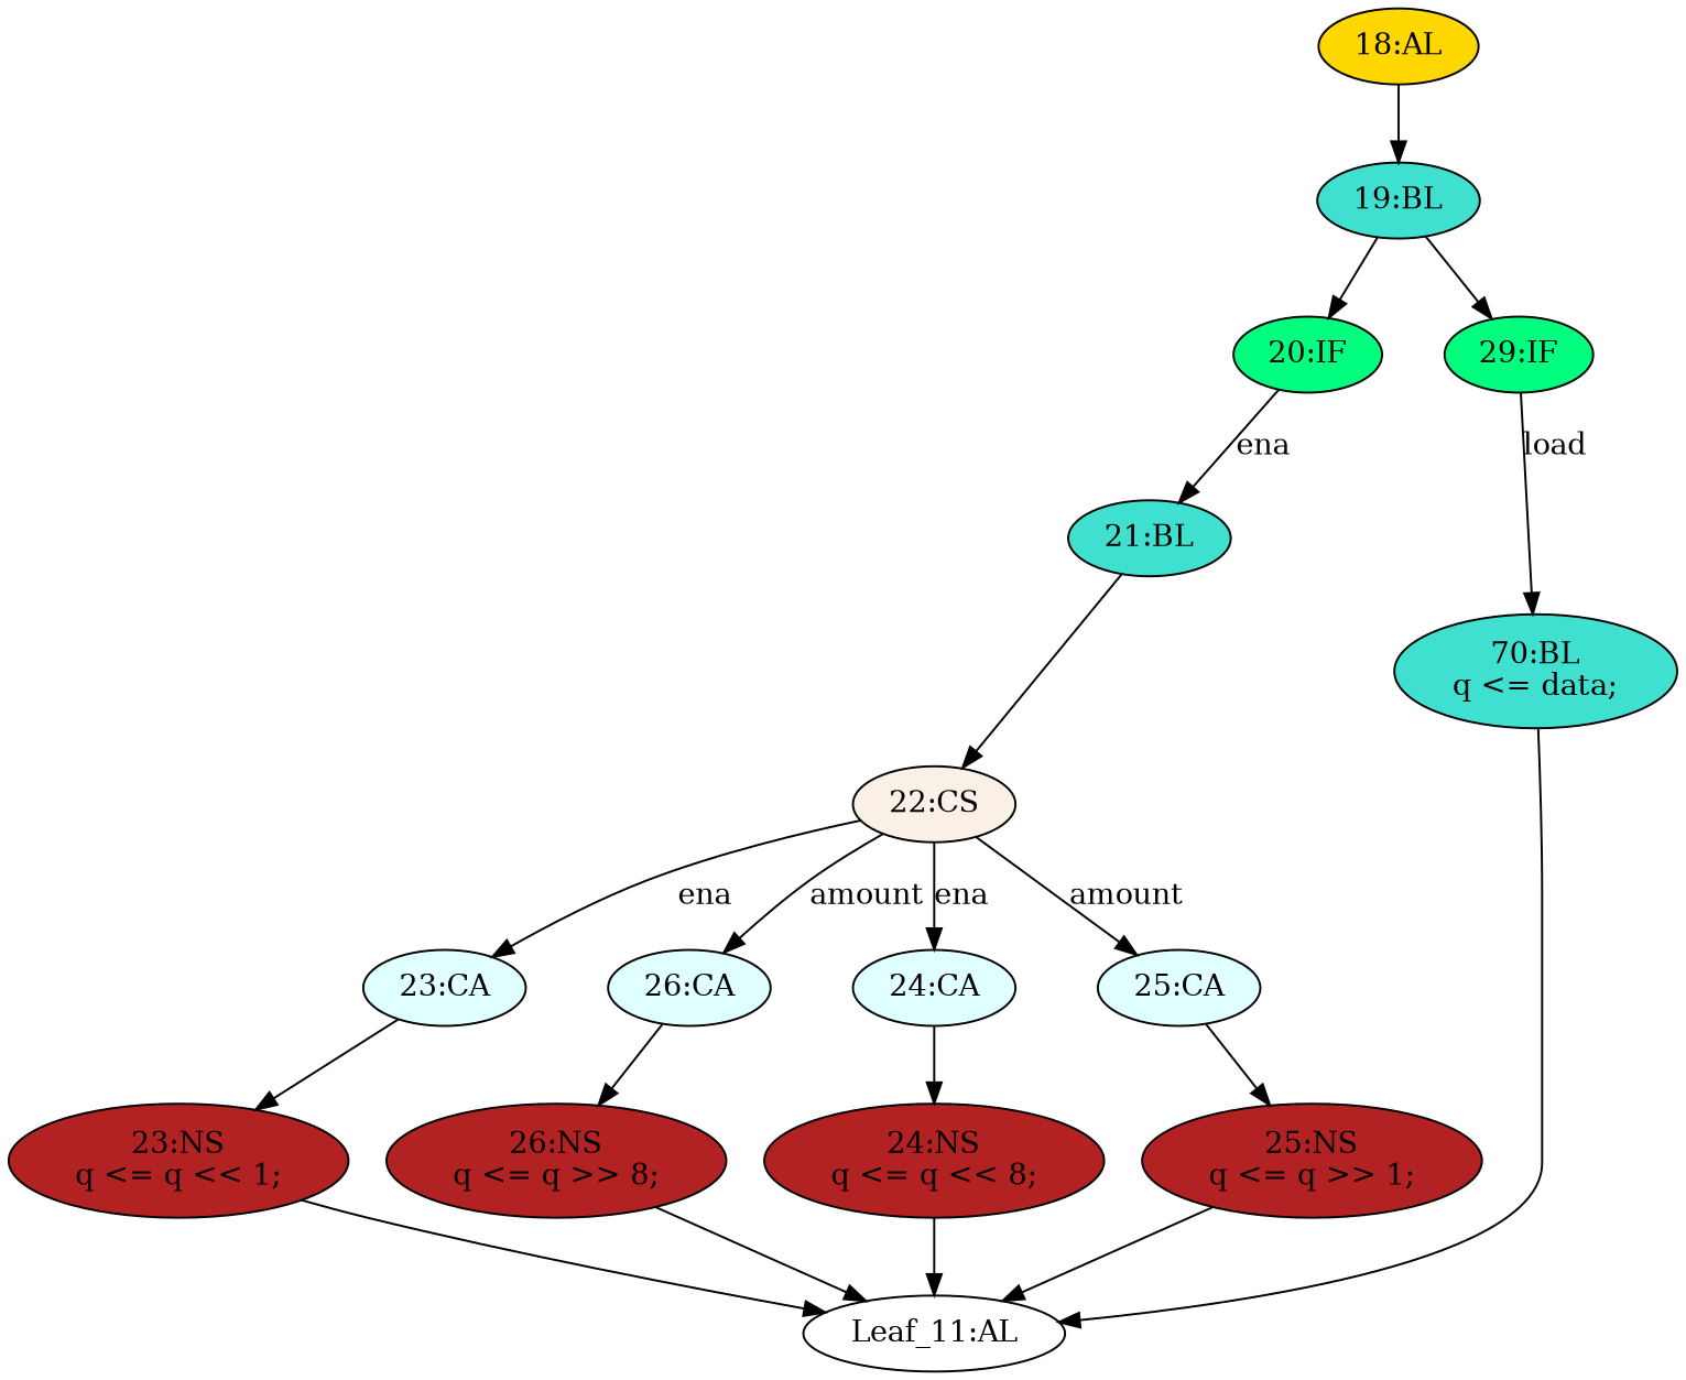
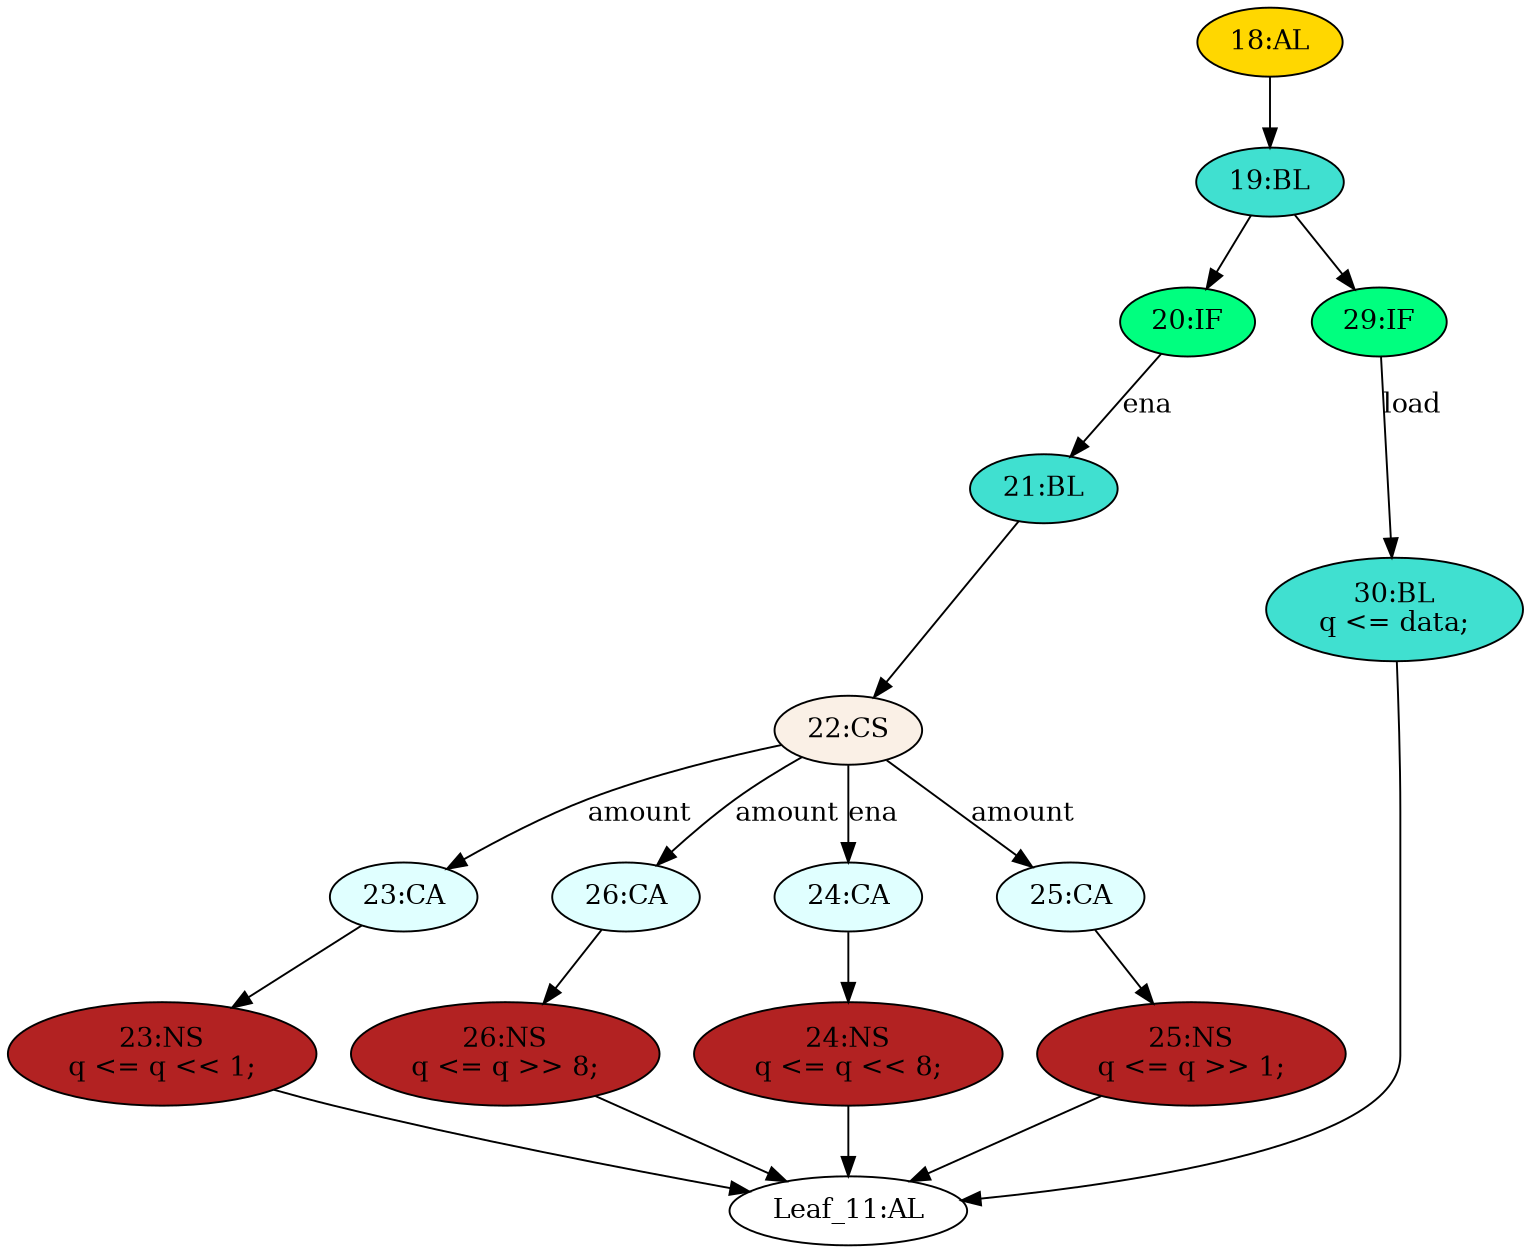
  strict digraph {
    node [fillcolor=lightcyan statements="[]" style=filled typ=Case]
    edge [cond="[]" lineno=None]
    n1 [ast="<pyverilog.vparser.ast.IfStatement object at 0x7fe3f8f35bd0>" fillcolor=springgreen label="20:IF" typ=IfStatement]
    n2 [ast="<pyverilog.vparser.ast.Block object at 0x7fe3f8f35c90>" fillcolor=turquoise label="21:BL" typ=Block]
    n3 [ast="<pyverilog.vparser.ast.CaseStatement object at 0x7fe3f8f35cd0>" fillcolor=linen label="22:CS" typ=CaseStatement]
    n4 [ast="<pyverilog.vparser.ast.Case object at 0x7fe3f8f35850>" label="23:CA"]
    n5 [ast="<pyverilog.vparser.ast.Case object at 0x7fe3f87f7290>" label="26:CA"]
    n6 [ast="<pyverilog.vparser.ast.Case object at 0x7fe3f8f35d90>" label="24:CA"]
    n7 [ast="<pyverilog.vparser.ast.Case object at 0x7fe3f8f35fd0>" label="25:CA"]
    n8 [ast="<pyverilog.vparser.ast.Block object at 0x7fe3f8f35b90>" fillcolor=turquoise label="19:BL" typ=Block]
    n9 [ast="<pyverilog.vparser.ast.IfStatement object at 0x7fe3f87f7590>" fillcolor=springgreen label="29:IF" typ=IfStatement]
-   n10 [ast="<pyverilog.vparser.ast.Block object at 0x7fe3f87f75d0>" fillcolor=turquoise label="70:BL\nq <= data;" statements="[<pyverilog.vparser.ast.NonblockingSubstitution object at 0x7fe3f87f7610>]" typ=Block]
+   n10 [ast="<pyverilog.vparser.ast.Block object at 0x7fe3f87f75d0>" fillcolor=turquoise label="30:BL\nq <= data;" statements="[<pyverilog.vparser.ast.NonblockingSubstitution object at 0x7fe3f87f7610>]" typ=Block]
    n11 [def_var="['q']" label="Leaf_11:AL" fillcolor="" statements="" style="" typ=""]
    n12 [ast="<pyverilog.vparser.ast.NonblockingSubstitution object at 0x7fe3f8f35990>" fillcolor=firebrick label="23:NS\nq <= q << 1;" statements="[<pyverilog.vparser.ast.NonblockingSubstitution object at 0x7fe3f8f35990>]" typ=NonblockingSubstitution]
    n13 [ast="<pyverilog.vparser.ast.NonblockingSubstitution object at 0x7fe3f87f7310>" fillcolor=firebrick label="26:NS\nq <= q >> 8;" statements="[<pyverilog.vparser.ast.NonblockingSubstitution object at 0x7fe3f87f7310>]" typ=NonblockingSubstitution]
    n14 [ast="<pyverilog.vparser.ast.NonblockingSubstitution object at 0x7fe3f8f35e10>" fillcolor=firebrick label="24:NS\nq <= q << 8;" statements="[<pyverilog.vparser.ast.NonblockingSubstitution object at 0x7fe3f8f35e10>]" typ=NonblockingSubstitution]
    n15 [ast="<pyverilog.vparser.ast.NonblockingSubstitution object at 0x7fe3f87f7090>" fillcolor=firebrick label="25:NS\nq <= q >> 1;" statements="[<pyverilog.vparser.ast.NonblockingSubstitution object at 0x7fe3f87f7090>]" typ=NonblockingSubstitution]
    n16 [ast="<pyverilog.vparser.ast.Always object at 0x7fe3f87f7850>" clk_sens=True fillcolor=gold label="18:AL" sens="['clk']" typ=Always use_var="['load', 'q', 'amount', 'data', 'ena']"]
    n1 -> n2 [cond="['ena']" label=ena lineno=20]
    n2 -> n3
-   n3 -> n4 [cond="['amount']" label=ena lineno=22]
+   n3 -> n4 [cond="['amount']" label=amount lineno=22]
    n3 -> n5 [cond="['amount']" label=amount lineno=22]
    n3 -> n6 [cond="['amount']" label=ena lineno=22]
    n3 -> n7 [cond="['amount']" label=amount lineno=22]
    n4 -> n12
    n5 -> n13
    n6 -> n14
    n7 -> n15
    n8 -> n1
    n8 -> n9
    n9 -> n10 [cond="['load']" label=load lineno=29]
    n10 -> n11
    n12 -> n11
    n13 -> n11
    n14 -> n11
    n15 -> n11
    n16 -> n8
  }
